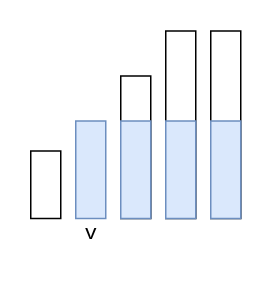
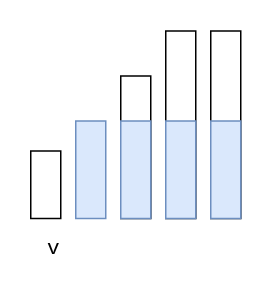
  <mxCell id="0" />
  <mxCell id="1" parent="0" />
  <mxCell id="2" value="" style="rounded=0;whiteSpace=wrap;html=1;direction=south;" vertex="1" parent="1"><mxGeometry x="20" y="100" width="20" height="45" as="geometry" /></mxCell>
  <mxCell id="3" value="" style="rounded=0;whiteSpace=wrap;html=1;direction=south;strokeWidth=1;fillColor=#dae8fc;strokeColor=#6c8ebf;" vertex="1" parent="1"><mxGeometry x="50" y="80" width="20" height="65" as="geometry" /></mxCell>
  <mxCell id="4" value="" style="rounded=0;whiteSpace=wrap;html=1;direction=south;" vertex="1" parent="1"><mxGeometry x="80" y="50" width="20" height="95" as="geometry" /></mxCell>
  <mxCell id="5" value="" style="rounded=0;whiteSpace=wrap;html=1;direction=south;" vertex="1" parent="1"><mxGeometry x="110" y="20" width="20" height="125" as="geometry" /></mxCell>
  <mxCell id="6" value="" style="rounded=0;whiteSpace=wrap;html=1;direction=south;" vertex="1" parent="1"><mxGeometry x="140" y="20" width="20" height="125" as="geometry" /></mxCell>
- <mxCell id="7" value="&lt;font style=&quot;font-size: 14px&quot; face=&quot;Courier New&quot;&gt;v&lt;/font&gt;" style="text;html=1;resizable=0;autosize=1;align=center;verticalAlign=middle;points=[];fillColor=none;strokeColor=none;rounded=0;" vertex="1" parent="1"><mxGeometry x="50" y="145" width="20" height="20" as="geometry" /></mxCell>
+ <mxCell id="7" value="&lt;font style=&quot;font-size: 14px&quot; face=&quot;Courier New&quot;&gt;v&lt;/font&gt;" style="text;html=1;resizable=0;autosize=1;align=center;verticalAlign=middle;points=[];fillColor=none;strokeColor=none;rounded=0;" vertex="1" parent="1"><mxGeometry x="25" y="155" width="20" height="20" as="geometry" /></mxCell>
  <mxCell id="8" value="未命名图层" parent="0" />
  <mxCell id="9" value="" style="rounded=0;whiteSpace=wrap;html=1;direction=south;strokeWidth=1;fillColor=#dae8fc;strokeColor=#6c8ebf;" vertex="1" parent="8"><mxGeometry x="80" y="80" width="20" height="65" as="geometry" /></mxCell>
  <mxCell id="10" value="" style="rounded=0;whiteSpace=wrap;html=1;direction=south;strokeWidth=1;fillColor=#dae8fc;strokeColor=#6c8ebf;" vertex="1" parent="8"><mxGeometry x="110" y="80" width="20" height="65" as="geometry" /></mxCell>
  <mxCell id="11" value="" style="rounded=0;whiteSpace=wrap;html=1;direction=south;strokeWidth=1;fillColor=#dae8fc;strokeColor=#6c8ebf;" vertex="1" parent="8"><mxGeometry x="140" y="80" width="20" height="65" as="geometry" /></mxCell>
